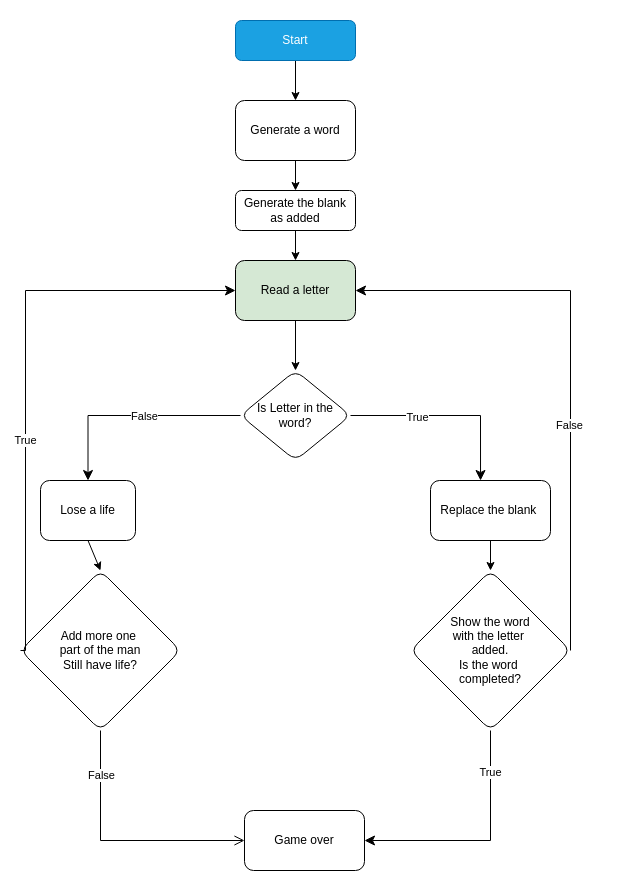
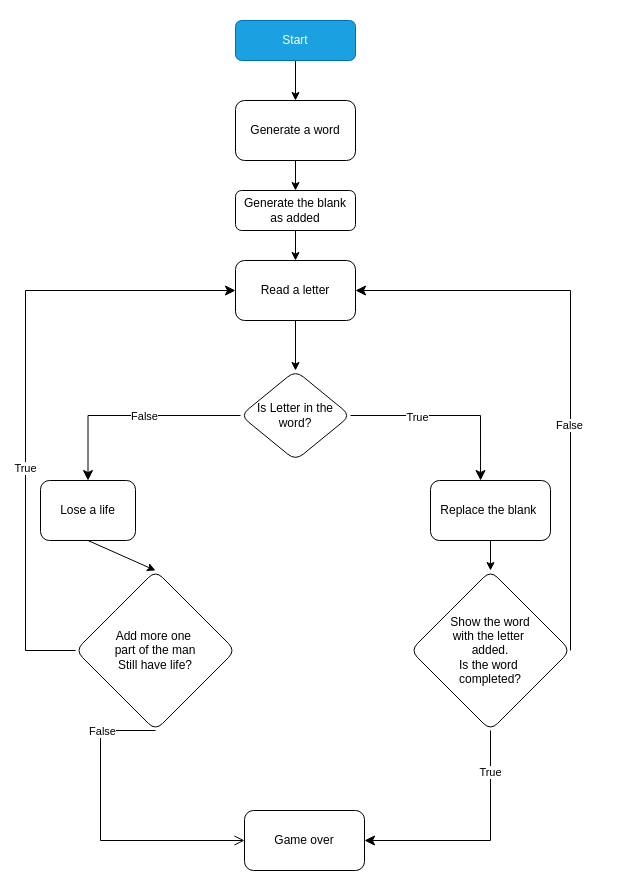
  <mxCell id="0" />
  <mxCell id="1" parent="0" />
  <mxCell id="2" style="edgeStyle=orthogonalEdgeStyle;rounded=0;orthogonalLoop=1;jettySize=auto;html=1;" parent="1" source="3" target="10" edge="1"><mxGeometry relative="1" as="geometry" /></mxCell>
  <mxCell id="3" value="Start" style="rounded=1;whiteSpace=wrap;html=1;fillColor=#1ba1e2;fontColor=#ffffff;strokeColor=#006EAF;" parent="1" vertex="1"><mxGeometry x="235" y="20" width="120" height="40" as="geometry" /></mxCell>
  <mxCell id="4" value="" style="edgeStyle=orthogonalEdgeStyle;rounded=0;orthogonalLoop=1;jettySize=auto;html=1;entryX=0.5;entryY=0;entryDx=0;entryDy=0;" parent="1" source="5" target="20" edge="1"><mxGeometry relative="1" as="geometry" /></mxCell>
  <mxCell id="5" value="Generate the blank&lt;br&gt;as added" style="whiteSpace=wrap;html=1;rounded=1;" parent="1" vertex="1"><mxGeometry x="235" y="190" width="120" height="40" as="geometry" /></mxCell>
  <mxCell id="6" value="Is Letter in the word?" style="rhombus;whiteSpace=wrap;html=1;rounded=1;" parent="1" vertex="1"><mxGeometry x="240" y="370" width="110" height="90" as="geometry" /></mxCell>
  <mxCell id="7" value="Show the word&lt;div&gt;with the letter&amp;nbsp;&lt;/div&gt;&lt;div&gt;added.&lt;/div&gt;&lt;div&gt;Is the word&amp;nbsp;&lt;/div&gt;&lt;div&gt;completed?&lt;/div&gt;" style="rhombus;whiteSpace=wrap;html=1;rounded=1;" parent="1" vertex="1"><mxGeometry x="410" y="570" width="160" height="160" as="geometry" /></mxCell>
- <mxCell id="8" value="Add more one&amp;nbsp;&lt;div&gt;part of the man&lt;/div&gt;&lt;div&gt;Still have life?&lt;/div&gt;" style="rhombus;whiteSpace=wrap;html=1;rounded=1;" parent="1" vertex="1"><mxGeometry x="20" y="570" width="160" height="160" as="geometry" /></mxCell>
+ <mxCell id="8" value="Add more one&amp;nbsp;&lt;div&gt;part of the man&lt;/div&gt;&lt;div&gt;Still have life?&lt;/div&gt;" style="rhombus;whiteSpace=wrap;html=1;rounded=1;" parent="1" vertex="1"><mxGeometry x="75" y="570" width="160" height="160" as="geometry" /></mxCell>
  <mxCell id="9" style="edgeStyle=orthogonalEdgeStyle;rounded=0;orthogonalLoop=1;jettySize=auto;html=1;entryX=0.5;entryY=0;entryDx=0;entryDy=0;" parent="1" source="10" target="5" edge="1"><mxGeometry relative="1" as="geometry" /></mxCell>
  <mxCell id="10" value="Generate a word" style="rounded=1;whiteSpace=wrap;html=1;" parent="1" vertex="1"><mxGeometry x="235" y="100" width="120" height="60" as="geometry" /></mxCell>
  <mxCell id="11" value="" style="edgeStyle=elbowEdgeStyle;elbow=vertical;endArrow=classic;html=1;curved=0;rounded=0;endSize=8;startSize=8;exitX=1;exitY=0.5;exitDx=0;exitDy=0;entryX=1;entryY=0.5;entryDx=0;entryDy=0;" parent="1" source="7" target="20" edge="1"><mxGeometry width="50" height="50" relative="1" as="geometry"><mxPoint x="515" y="530" as="sourcePoint" /><mxPoint x="325" y="360" as="targetPoint" /><Array as="points"><mxPoint x="465" y="290" /><mxPoint x="615" y="310" /><mxPoint x="445" y="290" /><mxPoint x="455" y="350" /></Array></mxGeometry></mxCell>
  <mxCell id="12" value="False" style="edgeLabel;html=1;align=center;verticalAlign=middle;resizable=0;points=[];" parent="11" vertex="1" connectable="0"><mxGeometry x="-0.215" y="2" relative="1" as="geometry"><mxPoint as="offset" /></mxGeometry></mxCell>
  <mxCell id="13" value="" style="edgeStyle=elbowEdgeStyle;elbow=horizontal;endArrow=classic;html=1;curved=0;rounded=0;endSize=8;startSize=8;exitX=0;exitY=0.5;exitDx=0;exitDy=0;entryX=0;entryY=0.5;entryDx=0;entryDy=0;" parent="1" source="8" target="20" edge="1"><mxGeometry width="50" height="50" relative="1" as="geometry"><mxPoint x="315" y="340" as="sourcePoint" /><mxPoint x="105" y="360" as="targetPoint" /><Array as="points"><mxPoint x="25" y="510" /><mxPoint x="105" y="370" /><mxPoint x="105" y="450" /></Array></mxGeometry></mxCell>
  <mxCell id="14" value="True" style="edgeLabel;html=1;align=center;verticalAlign=middle;resizable=0;points=[];" parent="13" vertex="1" connectable="0"><mxGeometry x="-0.25" y="1" relative="1" as="geometry"><mxPoint as="offset" /></mxGeometry></mxCell>
  <mxCell id="15" value="Game over" style="rounded=1;whiteSpace=wrap;html=1;" parent="1" vertex="1"><mxGeometry x="244" y="810" width="120" height="60" as="geometry" /></mxCell>
  <mxCell id="16" value="" style="edgeStyle=elbowEdgeStyle;elbow=horizontal;endArrow=open;html=1;curved=0;rounded=0;endSize=8;startSize=8;entryX=0;entryY=0.5;entryDx=0;entryDy=0;exitX=0.5;exitY=1;exitDx=0;exitDy=0;" parent="1" source="8" target="15" edge="1"><mxGeometry width="50" height="50" relative="1" as="geometry"><mxPoint x="120" y="860" as="sourcePoint" /><mxPoint x="205" y="820" as="targetPoint" /><Array as="points"><mxPoint x="100" y="820" /></Array></mxGeometry></mxCell>
  <mxCell id="17" value="False" style="edgeLabel;html=1;align=center;verticalAlign=middle;resizable=0;points=[];" parent="16" vertex="1" connectable="0"><mxGeometry x="-0.653" relative="1" as="geometry"><mxPoint as="offset" /></mxGeometry></mxCell>
  <mxCell id="18" value="" style="edgeStyle=elbowEdgeStyle;elbow=horizontal;endArrow=classic;html=1;curved=0;rounded=0;endSize=8;startSize=8;exitX=0.5;exitY=1;exitDx=0;exitDy=0;entryX=1;entryY=0.5;entryDx=0;entryDy=0;" parent="1" source="7" target="15" edge="1"><mxGeometry width="50" height="50" relative="1" as="geometry"><mxPoint x="310" y="770" as="sourcePoint" /><mxPoint x="360" y="720" as="targetPoint" /><Array as="points"><mxPoint x="490" y="790" /></Array></mxGeometry></mxCell>
  <mxCell id="19" value="True" style="edgeLabel;html=1;align=center;verticalAlign=middle;resizable=0;points=[];" parent="18" vertex="1" connectable="0"><mxGeometry x="-0.652" y="-1" relative="1" as="geometry"><mxPoint as="offset" /></mxGeometry></mxCell>
- <mxCell id="20" value="Read a letter" style="rounded=1;whiteSpace=wrap;html=1;fillColor=#d5e8d4;" parent="1" vertex="1"><mxGeometry x="235" y="260" width="120" height="60" as="geometry" /></mxCell>
+ <mxCell id="20" value="Read a letter" style="rounded=1;whiteSpace=wrap;html=1;" parent="1" vertex="1"><mxGeometry x="235" y="260" width="120" height="60" as="geometry" /></mxCell>
  <mxCell id="21" value="" style="endArrow=classic;html=1;exitX=0.5;exitY=1;exitDx=0;exitDy=0;" parent="1" source="20" target="6" edge="1"><mxGeometry width="50" height="50" relative="1" as="geometry"><mxPoint x="315" y="550" as="sourcePoint" /><mxPoint x="365" y="500" as="targetPoint" /></mxGeometry></mxCell>
  <mxCell id="22" value="Replace the blank&amp;nbsp;" style="rounded=1;whiteSpace=wrap;html=1;" parent="1" vertex="1"><mxGeometry x="430" y="480" width="120" height="60" as="geometry" /></mxCell>
  <mxCell id="23" value="Lose a life" style="rounded=1;whiteSpace=wrap;html=1;" parent="1" vertex="1"><mxGeometry x="40" y="480" width="95" height="60" as="geometry" /></mxCell>
  <mxCell id="24" value="" style="edgeStyle=segmentEdgeStyle;endArrow=classic;html=1;curved=0;rounded=0;endSize=8;startSize=8;exitX=0;exitY=0.5;exitDx=0;exitDy=0;entryX=0.5;entryY=0;entryDx=0;entryDy=0;" parent="1" source="6" target="23" edge="1"><mxGeometry width="50" height="50" relative="1" as="geometry"><mxPoint x="315" y="550" as="sourcePoint" /><mxPoint x="285" y="480" as="targetPoint" /></mxGeometry></mxCell>
  <mxCell id="25" value="False" style="edgeLabel;html=1;align=center;verticalAlign=middle;resizable=0;points=[];" parent="24" vertex="1" connectable="0"><mxGeometry x="-0.112" relative="1" as="geometry"><mxPoint as="offset" /></mxGeometry></mxCell>
  <mxCell id="26" value="" style="endArrow=classic;html=1;exitX=0.5;exitY=1;exitDx=0;exitDy=0;entryX=0.5;entryY=0;entryDx=0;entryDy=0;" parent="1" source="23" target="8" edge="1"><mxGeometry width="50" height="50" relative="1" as="geometry"><mxPoint x="315" y="550" as="sourcePoint" /><mxPoint x="365" y="500" as="targetPoint" /></mxGeometry></mxCell>
  <mxCell id="27" value="" style="endArrow=classic;html=1;exitX=0.5;exitY=1;exitDx=0;exitDy=0;entryX=0.5;entryY=0;entryDx=0;entryDy=0;" parent="1" source="22" target="7" edge="1"><mxGeometry width="50" height="50" relative="1" as="geometry"><mxPoint x="315" y="550" as="sourcePoint" /><mxPoint x="365" y="500" as="targetPoint" /></mxGeometry></mxCell>
  <mxCell id="28" value="" style="edgeStyle=segmentEdgeStyle;endArrow=classic;html=1;curved=0;rounded=0;endSize=8;startSize=8;exitX=1;exitY=0.5;exitDx=0;exitDy=0;entryX=0.417;entryY=0;entryDx=0;entryDy=0;entryPerimeter=0;" parent="1" source="6" target="22" edge="1"><mxGeometry width="50" height="50" relative="1" as="geometry"><mxPoint x="315" y="550" as="sourcePoint" /><mxPoint x="365" y="500" as="targetPoint" /></mxGeometry></mxCell>
  <mxCell id="29" value="True" style="edgeLabel;html=1;align=center;verticalAlign=middle;resizable=0;points=[];" parent="28" vertex="1" connectable="0"><mxGeometry x="-0.323" y="-1" relative="1" as="geometry"><mxPoint as="offset" /></mxGeometry></mxCell>
